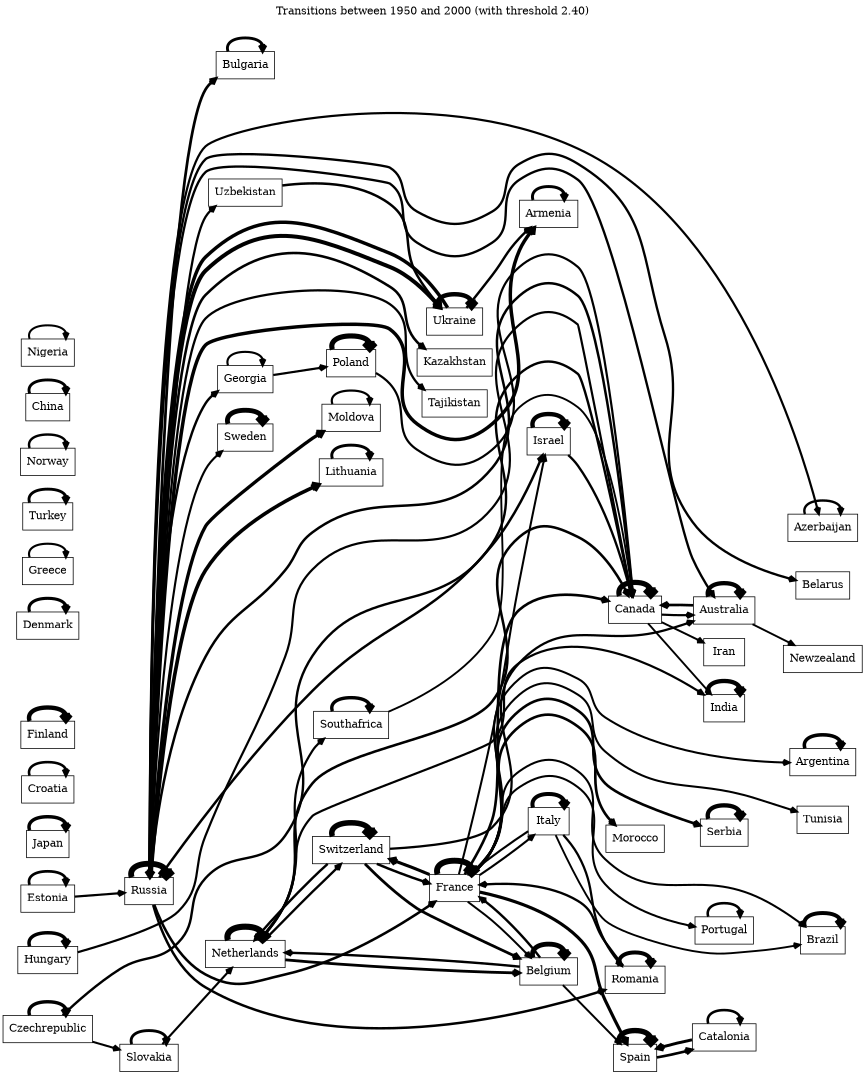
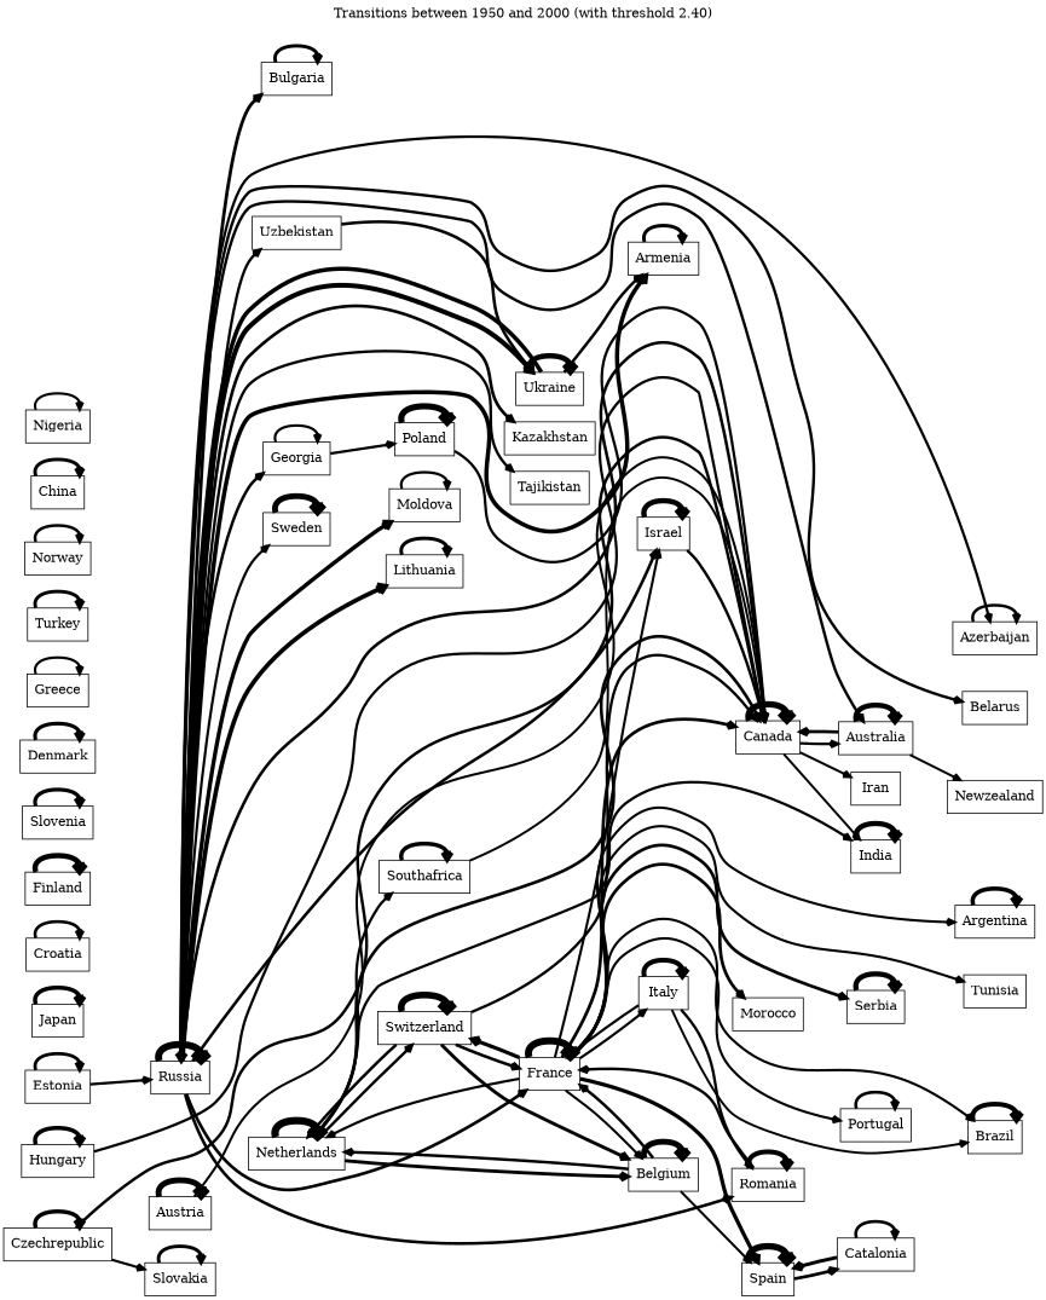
  digraph {
    label="Transitions between 1950 and 2000 (with threshold 2.40)"
    labelloc=t
    rankdir=LR
    node [shape=rectangle]
    edge [arrowhead=vee arrowsize=0.8 penwidth=2.9 weight=0.1]
    Netherlands
    Canada
    Southafrica
    Switzerland
    India
    Belgium
    Australia
    Iran
    France
    Spain
    Poland
    Japan
    Argentina
    Italy
    Israel
    Serbia
    Tunisia
    Brazil
    Morocco
    Portugal
    Catalonia
    Romania
    Newzealand
    Sweden
    Russia
    Uzbekistan
    Azerbaijan
    Ukraine
    Moldova
    Belarus
    Bulgaria
    Lithuania
    Georgia
    Armenia
    Kazakhstan
    Tajikistan
    Hungary
+   Austria
    Croatia
    Czechrepublic
    Slovakia
    Finland
+   Slovenia
    Denmark
    Greece
    Turkey
    Norway
    China
    Estonia
    Nigeria
    Netherlands -> Netherlands [penwidth=8.1]
    Netherlands -> Canada [penwidth=3.4]
    Netherlands -> Southafrica
    Netherlands -> Switzerland [penwidth=3.1]
    Netherlands -> India
    Netherlands -> Belgium [penwidth=3.7]
    Canada -> Canada [penwidth=6.9]
    Canada -> India [penwidth=2.5]
    Canada -> Australia
    Canada -> Iran [penwidth=2.6]
    Southafrica -> Canada [penwidth=2.5]
    Southafrica -> Southafrica [penwidth=4.5]
    Switzerland -> Netherlands [penwidth=3.2]
-   Switzerland -> Australia [penwidth=3.0]
+   Switzerland -> Canada [penwidth=3.0]
    Switzerland -> Switzerland [penwidth=7.3]
    Switzerland -> Belgium [penwidth=3.7]
    Switzerland -> France [penwidth=3.3]
    India -> India [penwidth=5.7]
    Belgium -> Netherlands [penwidth=3.2]
    Belgium -> Belgium [penwidth=6.4]
    Belgium -> France [penwidth=3.2]
    Belgium -> Spain [penwidth=2.6]
    Australia -> Canada [penwidth=3.5]
    Australia -> Australia [penwidth=5.7]
    Australia -> Newzealand [penwidth=2.5]
-   Slovakia -> Netherlands [penwidth=2.8]
+   France -> Netherlands [penwidth=2.8]
    France -> Canada [penwidth=3.5]
    France -> Switzerland [penwidth=4.1]
    France -> Belgium [penwidth=2.6]
    France -> France [penwidth=7.8]
    France -> Spain [penwidth=4.2]
    France -> Argentina [penwidth=2.7]
    France -> Italy [penwidth=2.8]
    France -> Israel [penwidth=2.7]
    France -> Serbia [penwidth=3.5]
    France -> Tunisia [penwidth=2.7]
    France -> Brazil [penwidth=2.7]
    France -> Morocco [penwidth=3.5]
    France -> Portugal [penwidth=2.7]
    Spain -> Spain [penwidth=7.1]
    Spain -> Catalonia [penwidth=3.5]
    Poland -> Canada
    Poland -> Poland [penwidth=6.8]
    Japan -> Japan [penwidth=4.6]
    Argentina -> Argentina [penwidth=4.7]
    Italy -> France [penwidth=2.8]
    Italy -> Italy [penwidth=5.3]
    Italy -> Brazil [penwidth=2.5]
    Italy -> Romania [penwidth=3.0]
    Israel -> Canada [penwidth=3.1]
    Israel -> Israel [penwidth=5.8]
    Serbia -> Serbia [penwidth=5.7]
    Brazil -> Brazil [penwidth=5.2]
    Portugal -> Portugal [penwidth=3.4]
    Catalonia -> Spain [penwidth=3.9]
    Catalonia -> Catalonia [penwidth=3.4]
    Romania -> France [penwidth=3.1]
    Romania -> Romania [penwidth=5.3]
    Sweden -> Sweden [penwidth=6.4]
    Russia -> Canada [penwidth=3.3]
    Russia -> Australia [penwidth=3.1]
    Russia -> France [penwidth=3.4]
    Russia -> Israel [penwidth=3.3]
    Russia -> Romania [penwidth=3.3]
    Russia -> Sweden [penwidth=2.8]
    Russia -> Russia [penwidth=7.7]
    Russia -> Uzbekistan [penwidth=3.0]
    Russia -> Azerbaijan
    Russia -> Ukraine [penwidth=5.3]
    Russia -> Moldova [penwidth=4.4]
    Russia -> Belarus [penwidth=3.1]
    Russia -> Bulgaria [penwidth=3.6]
    Russia -> Lithuania [penwidth=4.8]
    Russia -> Georgia [penwidth=3.2]
    Russia -> Armenia [penwidth=4.6]
    Russia -> Kazakhstan [penwidth=3.4]
    Russia -> Tajikistan [penwidth=3.0]
    Uzbekistan -> Ukraine [penwidth=3.3]
    Azerbaijan -> Azerbaijan [penwidth=3.2]
    Ukraine -> Russia [penwidth=4.6]
    Ukraine -> Ukraine [penwidth=5.9]
    Ukraine -> Armenia [penwidth=3.2]
    Moldova -> Moldova
    Bulgaria -> Bulgaria [penwidth=3.8]
    Lithuania -> Lithuania [penwidth=3.9]
    Georgia -> Poland
    Georgia -> Georgia [penwidth=2.8]
    Armenia -> Armenia [penwidth=3.9]
    Hungary -> Canada
    Hungary -> Hungary [penwidth=4.6]
+   Austria -> Canada [penwidth=2.6]
+   Austria -> Austria [penwidth=6.4]
    Croatia -> Croatia [penwidth=3.4]
    Czechrepublic -> Canada [penwidth=3.2]
    Czechrepublic -> Czechrepublic [penwidth=4.5]
    Czechrepublic -> Slovakia [penwidth=2.7]
    Slovakia -> Slovakia [penwidth=3.8]
    Finland -> Finland [penwidth=5.8]
+   Slovenia -> Slovenia [penwidth=4.2]
    Denmark -> Denmark [penwidth=4.1]
    Greece -> Greece [penwidth=2.8]
    Turkey -> Turkey [penwidth=3.8]
    Norway -> Norway [penwidth=3.2]
    China -> China [penwidth=3.8]
    Estonia -> Russia
    Estonia -> Estonia [penwidth=3.6]
    Nigeria -> Nigeria [penwidth=2.7]
  }
